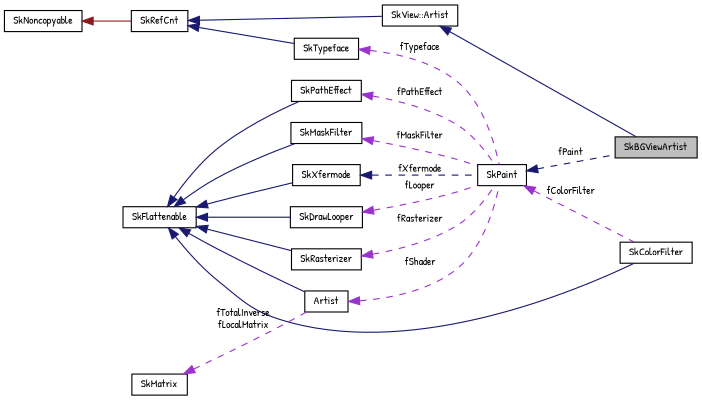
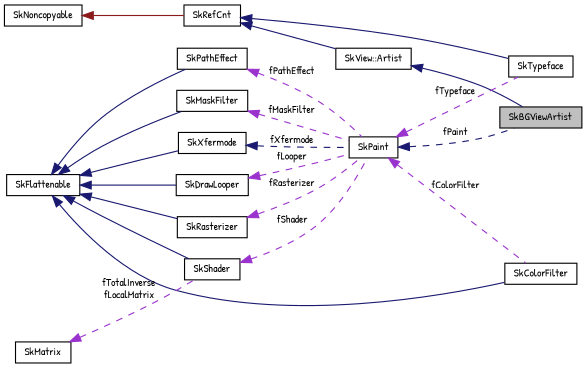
  digraph {
    fontname="Patrick Hand"
    rankdir=LR
    node [color=black fillcolor=white fontname="Patrick Hand" fontsize=10 shape=record style=filled]
    edge [color=midnightblue dir=back fontname="Patrick Hand" fontsize=10 labelfontname=FreeSans labelfontsize=10 style=solid]
    n1 [fillcolor=grey75 fontcolor=black height=0.2 label=SkBGViewArtist width=0.4]
    n2 [height=0.2 label="SkView::Artist" width=0.4]
    n3 [height=0.2 label=SkRefCnt width=0.4]
    n4 [height=0.2 label=SkTypeface width=0.4]
    n5 [height=0.2 label=SkFlattenable width=0.4]
    n6 [height=0.2 label=SkPathEffect width=0.4]
    n7 [height=0.2 label=SkMaskFilter width=0.4]
    n8 [height=0.2 label=SkColorFilter width=0.4]
-   n9 [height=0.2 label=Artist width=0.4]
+   n9 [height=0.2 label=SkShader width=0.4]
    n10 [height=0.2 label=SkXfermode width=0.4]
    n11 [height=0.2 label=SkDrawLooper width=0.4]
    n12 [height=0.2 label=SkRasterizer width=0.4]
    n13 [height=0.2 label=SkPaint width=0.4]
    n14 [height=0.2 label=SkNoncopyable width=0.4]
    n15 [height=0.2 label=SkMatrix width=0.4]
    n2 -> n1
    n3 -> n2
    n3 -> n4
-   n4 -> n13 [color=darkorchid3 label=fTypeface style=dashed]
+   n13 -> n4 [color=darkorchid3 label=fTypeface style=dashed]
    n5 -> n6
    n5 -> n7
    n5 -> n8
    n5 -> n9
    n5 -> n10
    n5 -> n11
    n5 -> n12
    n6 -> n13 [color=darkorchid3 label=fPathEffect style=dashed]
    n7 -> n13 [color=darkorchid3 label=fMaskFilter style=dashed]
    n9 -> n13 [color=darkorchid3 label=fShader style=dashed]
    n10 -> n13 [label=fXfermode style=dashed]
    n11 -> n13 [color=darkorchid3 label=fLooper style=dashed]
    n12 -> n13 [color=darkorchid3 label=fRasterizer style=dashed]
    n13 -> n1 [label=fPaint style=dashed]
    n13 -> n8 [color=darkorchid3 label=fColorFilter style=dashed]
    n14 -> n3 [color=firebrick4]
    n15 -> n9 [color=darkorchid3 label="fTotalInverse\nfLocalMatrix" style=dashed]
  }
